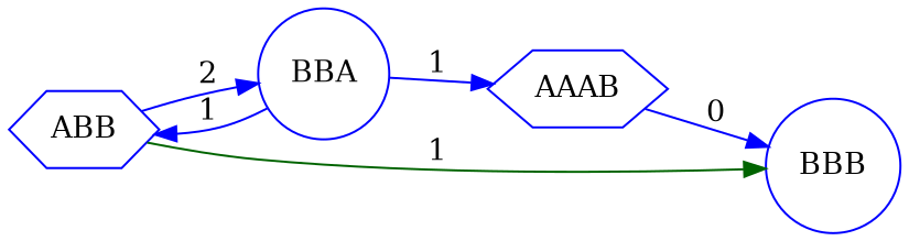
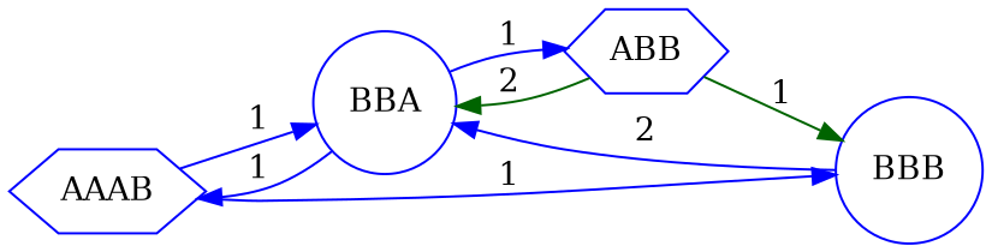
  digraph {
    rankdir=LR
    node [color=blue shape=hexagon]
    edge [color=blue]
    n1 [label=AAAB]
    n2 [label=BBA shape=circle]
    n3 [label=BBB shape=circle]
    n4 [label=ABB]
-   n1 -> n3 [label=0]
+   n1 -> n2 [label=1]
+   n1 -> n3 [label=1]
    n2 -> n1 [label=1]
    n2 -> n4 [label=1]
-   n4 -> n2 [label=2]
+   n3 -> n2 [label=2]
+   n4 -> n2 [color=darkgreen label=2]
    n4 -> n3 [color=darkgreen label=1]
  }
